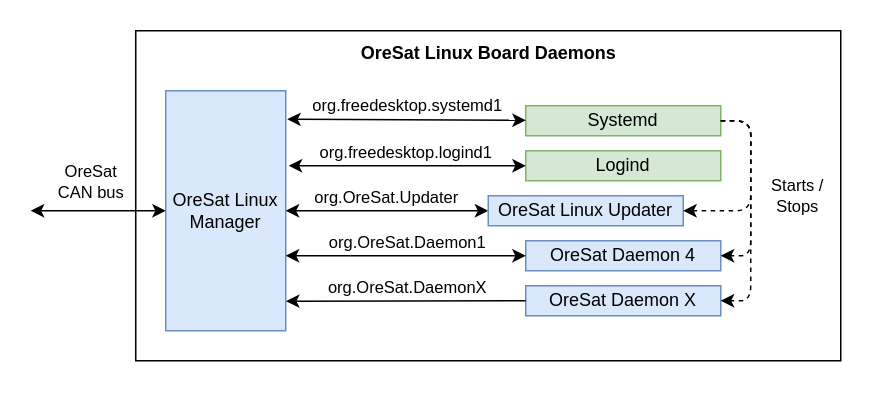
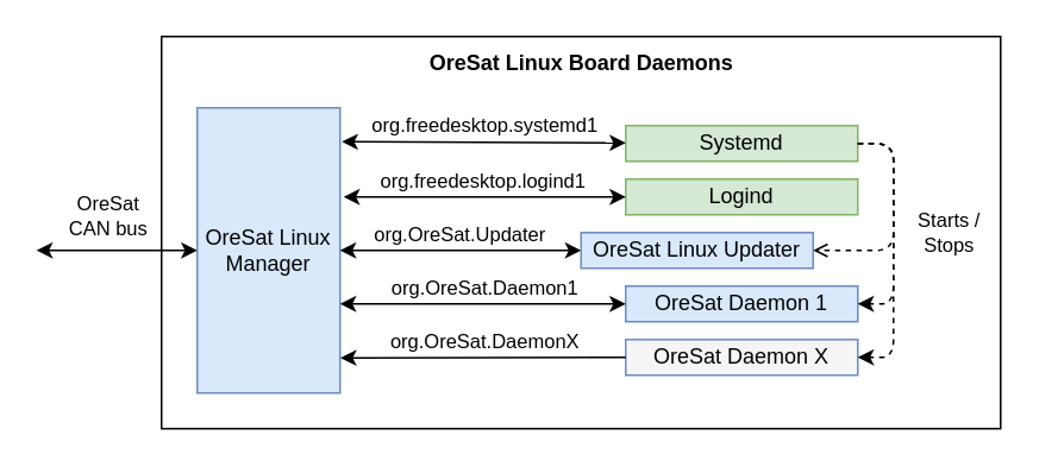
  <mxCell id="0" />
  <mxCell id="1" parent="0" />
  <mxCell id="2" value="" style="rounded=0;whiteSpace=wrap;html=1;" parent="1" vertex="1"><mxGeometry x="90" y="20" width="470" height="220" as="geometry" /></mxCell>
  <mxCell id="3" value="&lt;b&gt;OreSat Linux Board Daemons&lt;/b&gt;" style="text;html=1;strokeColor=none;fillColor=none;align=center;verticalAlign=middle;whiteSpace=wrap;rounded=0;dashed=1;" parent="1" vertex="1"><mxGeometry x="213.5" y="30" width="223" height="10" as="geometry" /></mxCell>
  <mxCell id="4" value="OreSat Linux Manager" style="rounded=0;whiteSpace=wrap;html=1;fillColor=#dae8fc;strokeColor=#6c8ebf;" parent="1" vertex="1"><mxGeometry x="110" y="60" width="80" height="160" as="geometry" /></mxCell>
  <mxCell id="5" value="" style="edgeStyle=orthogonalEdgeStyle;rounded=1;orthogonalLoop=1;jettySize=auto;html=1;startArrow=classic;startFill=1;strokeColor=#000000;" parent="1" target="4" edge="1"><mxGeometry relative="1" as="geometry"><mxPoint x="20" y="140" as="sourcePoint" /><mxPoint x="-655" y="215" as="targetPoint" /><Array as="points"><mxPoint x="30" y="140" /></Array></mxGeometry></mxCell>
  <mxCell id="6" value="OreSat&lt;br&gt;CAN bus" style="edgeLabel;html=1;align=center;verticalAlign=middle;resizable=0;points=[];" parent="5" vertex="1" connectable="0"><mxGeometry x="-0.308" relative="1" as="geometry"><mxPoint x="8.57" y="-20" as="offset" /></mxGeometry></mxCell>
  <mxCell id="7" value="Systemd" style="rounded=0;whiteSpace=wrap;html=1;fillColor=#d5e8d4;strokeColor=#82b366;" parent="1" vertex="1"><mxGeometry x="350" y="70" width="130" height="20" as="geometry" /></mxCell>
  <mxCell id="8" value="" style="edgeStyle=orthogonalEdgeStyle;rounded=1;orthogonalLoop=1;jettySize=auto;html=1;startArrow=classic;startFill=1;exitX=0;exitY=0.5;exitDx=0;exitDy=0;entryX=1;entryY=0.5;entryDx=0;entryDy=0;" parent="1" edge="1" target="4" source="21"><mxGeometry relative="1" as="geometry"><mxPoint x="190" y="138" as="targetPoint" /><mxPoint x="560" y="140" as="sourcePoint" /><Array as="points"><mxPoint x="240" y="140" /><mxPoint x="240" y="140" /></Array></mxGeometry></mxCell>
  <mxCell id="9" value="org.OreSat.Updater" style="edgeLabel;html=1;align=center;verticalAlign=middle;resizable=0;points=[];" vertex="1" connectable="0" parent="8"><mxGeometry x="-0.125" relative="1" as="geometry"><mxPoint x="-9.71" y="-10" as="offset" /></mxGeometry></mxCell>
  <mxCell id="10" value="Logind" style="rounded=0;whiteSpace=wrap;html=1;fillColor=#d5e8d4;strokeColor=#82b366;" parent="1" vertex="1"><mxGeometry x="350" y="100" width="130" height="20" as="geometry" /></mxCell>
  <mxCell id="11" value="" style="endArrow=classic;startArrow=classic;html=1;entryX=0;entryY=0.5;entryDx=0;entryDy=0;" parent="1" target="10" edge="1"><mxGeometry width="50" height="50" relative="1" as="geometry"><mxPoint x="192" y="110" as="sourcePoint" /><mxPoint x="360" y="120" as="targetPoint" /></mxGeometry></mxCell>
  <mxCell id="12" value="org.freedesktop.logind1" style="edgeLabel;html=1;align=center;verticalAlign=middle;resizable=0;points=[];" vertex="1" connectable="0" parent="11"><mxGeometry x="-0.363" y="2" relative="1" as="geometry"><mxPoint x="27.71" y="-8" as="offset" /></mxGeometry></mxCell>
  <mxCell id="13" value="" style="endArrow=classic;startArrow=classic;html=1;" parent="1" target="7" edge="1"><mxGeometry width="50" height="50" relative="1" as="geometry"><mxPoint x="191" y="79" as="sourcePoint" /><mxPoint x="360" y="120" as="targetPoint" /></mxGeometry></mxCell>
  <mxCell id="14" value="org.freedesktop.systemd1" style="edgeLabel;html=1;align=center;verticalAlign=middle;resizable=0;points=[];" vertex="1" connectable="0" parent="13"><mxGeometry x="0.229" y="2" relative="1" as="geometry"><mxPoint x="-18.72" y="-7.44" as="offset" /></mxGeometry></mxCell>
- <mxCell id="15" value="OreSat Daemon 4" style="rounded=0;whiteSpace=wrap;html=1;fillColor=#dae8fc;strokeColor=#6c8ebf;" parent="1" vertex="1"><mxGeometry x="350" y="160" width="130" height="20" as="geometry" /></mxCell>
- <mxCell id="16" value="OreSat Daemon X" style="rounded=0;whiteSpace=wrap;html=1;fillColor=#dae8fc;strokeColor=#6c8ebf;" parent="1" vertex="1"><mxGeometry x="350" y="190" width="130" height="20" as="geometry" /></mxCell>
+ <mxCell id="15" value="OreSat Daemon 1" style="rounded=0;whiteSpace=wrap;html=1;fillColor=#dae8fc;strokeColor=#6c8ebf;" parent="1" vertex="1"><mxGeometry x="350" y="160" width="130" height="20" as="geometry" /></mxCell>
+ <mxCell id="16" value="OreSat Daemon X" style="rounded=0;whiteSpace=wrap;html=1;fillColor=#f5f5f5;strokeColor=#6c8ebf;" parent="1" vertex="1"><mxGeometry x="350" y="190" width="130" height="20" as="geometry" /></mxCell>
  <mxCell id="17" value="" style="edgeStyle=orthogonalEdgeStyle;rounded=1;orthogonalLoop=1;jettySize=auto;html=1;startArrow=classic;startFill=1;exitX=0;exitY=0.5;exitDx=0;exitDy=0;" parent="1" source="15" edge="1"><mxGeometry relative="1" as="geometry"><mxPoint x="190" y="170" as="targetPoint" /><mxPoint x="420" y="147.5" as="sourcePoint" /><Array as="points"><mxPoint x="190" y="170" /></Array></mxGeometry></mxCell>
  <mxCell id="18" value="org.OreSat.Daemon1" style="edgeLabel;html=1;align=center;verticalAlign=middle;resizable=0;points=[];" vertex="1" connectable="0" parent="17"><mxGeometry x="0.304" y="-1" relative="1" as="geometry"><mxPoint x="24.57" y="-9" as="offset" /></mxGeometry></mxCell>
  <mxCell id="19" value="" style="endArrow=none;startArrow=classic;html=1;exitX=1.002;exitY=0.877;exitDx=0;exitDy=0;exitPerimeter=0;entryX=0;entryY=0.5;entryDx=0;entryDy=0;" parent="1" source="4" target="16" edge="1"><mxGeometry width="50" height="50" relative="1" as="geometry"><mxPoint x="189.84" y="140.4" as="sourcePoint" /><mxPoint x="410" y="150" as="targetPoint" /></mxGeometry></mxCell>
  <mxCell id="20" value="org.OreSat.DaemonX" style="edgeLabel;html=1;align=center;verticalAlign=middle;resizable=0;points=[];" vertex="1" connectable="0" parent="19"><mxGeometry x="0.174" relative="1" as="geometry"><mxPoint x="-13.87" y="-10.13" as="offset" /></mxGeometry></mxCell>
  <mxCell id="21" value="OreSat Linux Updater" style="rounded=0;whiteSpace=wrap;html=1;fillColor=#dae8fc;strokeColor=#6c8ebf;" vertex="1" parent="1"><mxGeometry x="325" y="130" width="130" height="20" as="geometry" /></mxCell>
- <mxCell id="22" value="" style="endArrow=classic;html=1;exitX=1;exitY=0.5;exitDx=0;exitDy=0;entryX=1;entryY=0.5;entryDx=0;entryDy=0;dashed=1;" edge="1" parent="1" source="7" target="21"><mxGeometry width="50" height="50" relative="1" as="geometry"><mxPoint x="370" y="300" as="sourcePoint" /><mxPoint x="420" y="250" as="targetPoint" /><Array as="points"><mxPoint x="500" y="80" /><mxPoint x="500" y="140" /></Array></mxGeometry></mxCell>
+ <mxCell id="22" value="" style="endArrow=open;html=1;exitX=1;exitY=0.5;exitDx=0;exitDy=0;entryX=1;entryY=0.5;entryDx=0;entryDy=0;dashed=1;" edge="1" parent="1" source="7" target="21"><mxGeometry width="50" height="50" relative="1" as="geometry"><mxPoint x="370" y="300" as="sourcePoint" /><mxPoint x="420" y="250" as="targetPoint" /><Array as="points"><mxPoint x="500" y="80" /><mxPoint x="500" y="140" /></Array></mxGeometry></mxCell>
  <mxCell id="23" value="" style="endArrow=classic;html=1;exitX=1;exitY=0.5;exitDx=0;exitDy=0;entryX=1;entryY=0.5;entryDx=0;entryDy=0;dashed=1;" edge="1" parent="1" source="7" target="15"><mxGeometry width="50" height="50" relative="1" as="geometry"><mxPoint x="510" y="90" as="sourcePoint" /><mxPoint x="510" y="150" as="targetPoint" /><Array as="points"><mxPoint x="500" y="80" /><mxPoint x="500" y="170" /></Array></mxGeometry></mxCell>
  <mxCell id="24" value="" style="endArrow=classic;html=1;exitX=1;exitY=0.5;exitDx=0;exitDy=0;entryX=1;entryY=0.5;entryDx=0;entryDy=0;dashed=1;" edge="1" parent="1" source="7" target="16"><mxGeometry width="50" height="50" relative="1" as="geometry"><mxPoint x="370" y="300" as="sourcePoint" /><mxPoint x="420" y="250" as="targetPoint" /><Array as="points"><mxPoint x="500" y="80" /><mxPoint x="500" y="200" /></Array></mxGeometry></mxCell>
  <mxCell id="25" value="Starts /&lt;br&gt;Stops" style="edgeLabel;html=1;align=center;verticalAlign=middle;resizable=0;points=[];" vertex="1" connectable="0" parent="24"><mxGeometry x="-0.22" relative="1" as="geometry"><mxPoint x="30" y="7.71" as="offset" /></mxGeometry></mxCell>
